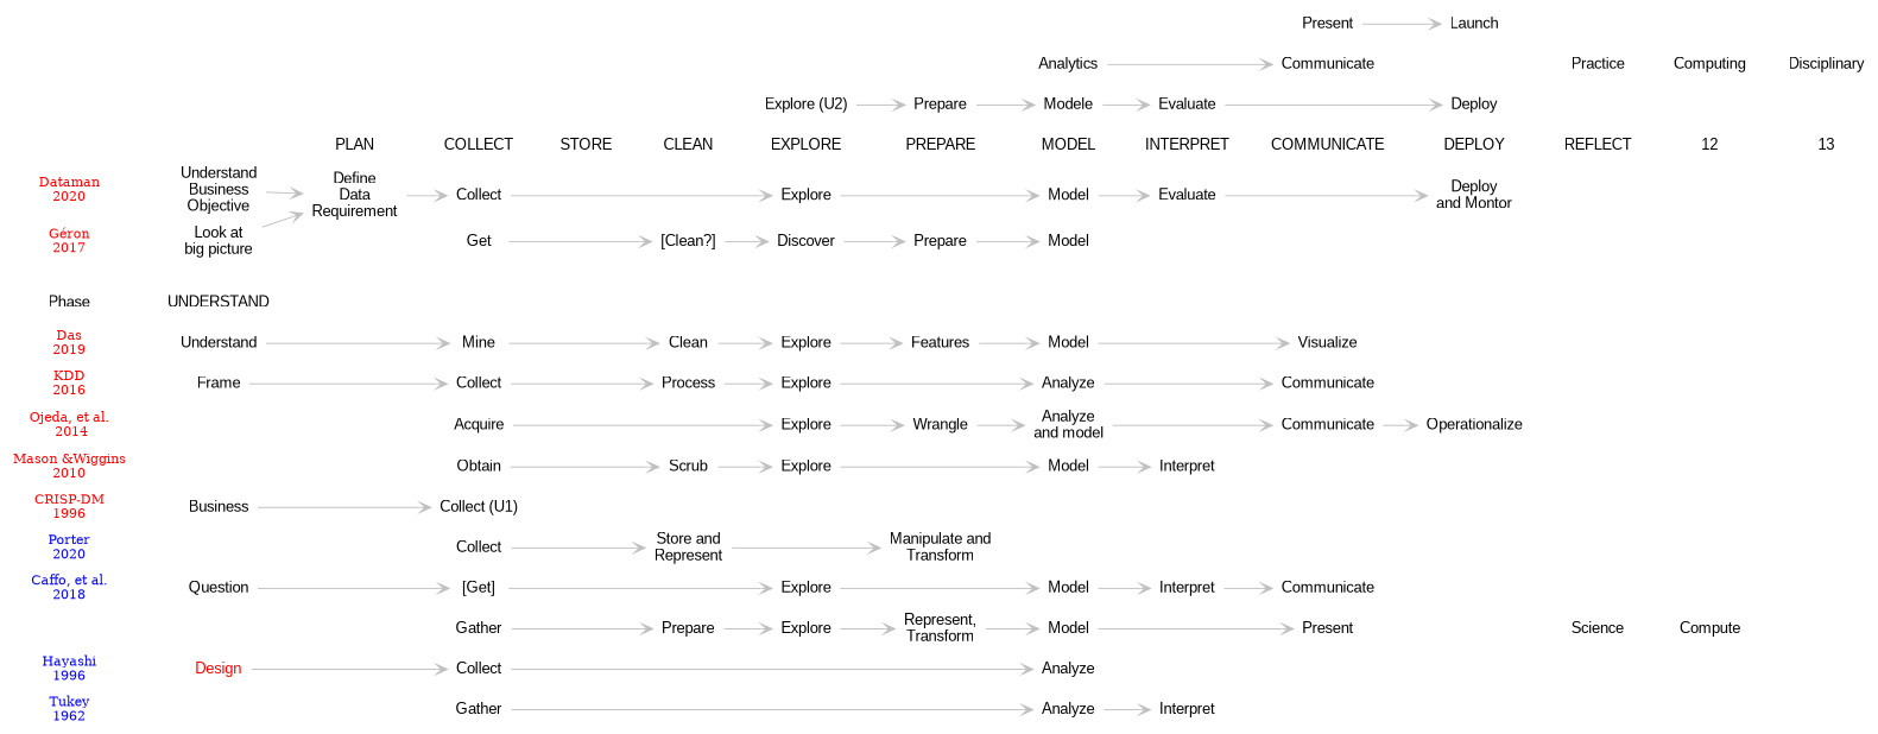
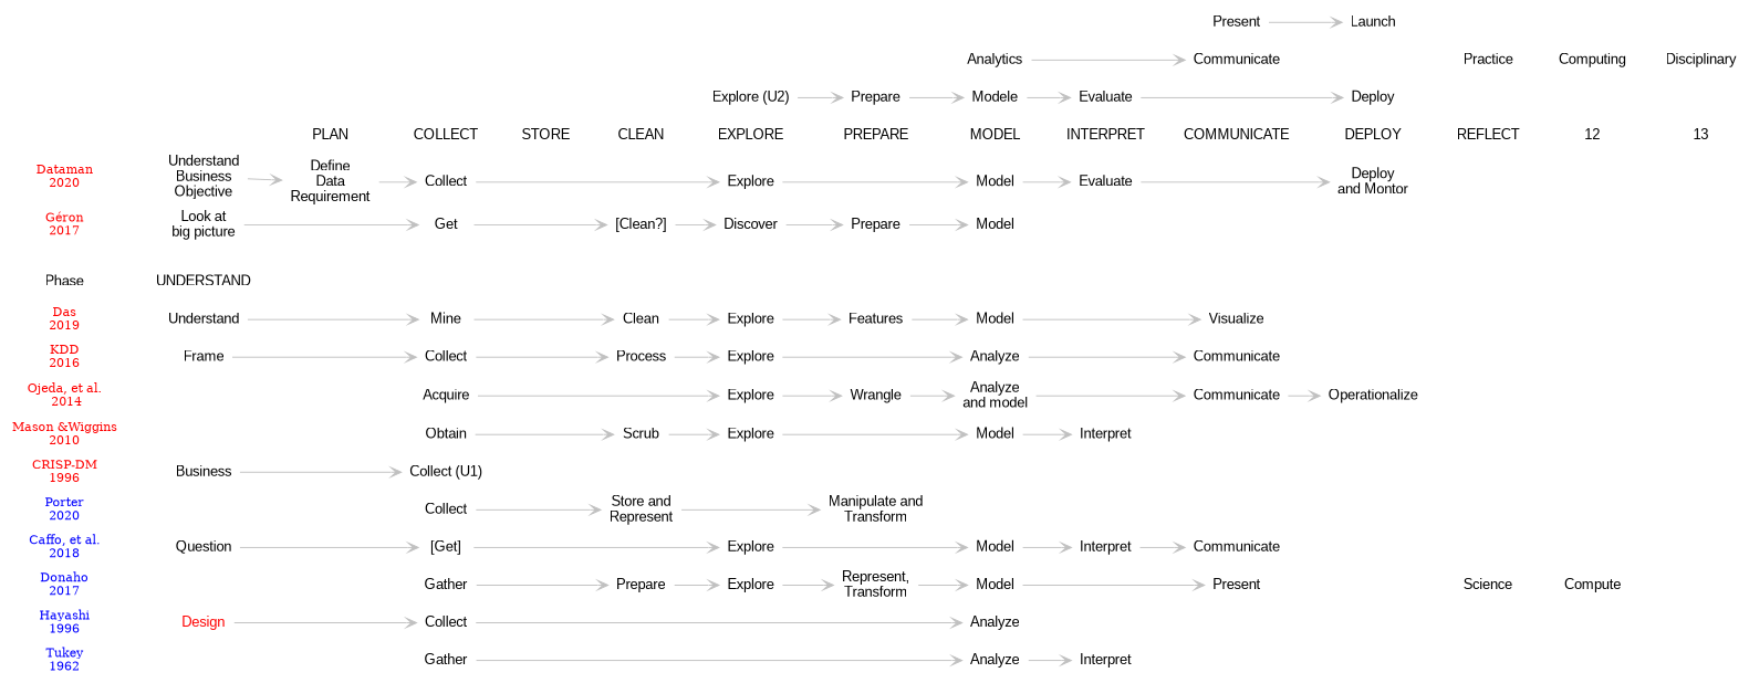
  digraph {
    nodesep=0
    rankdir=LR
    ranksep=.3
    node [fontcolor=black fontsize=14 shape=none fontname=arial]
    edge [arrowhead=vee color=gray]
    n1 [fontcolor=blue fontsize=12 label="Tukey\n1962" fontname=""]
    n2 [fontcolor=blue fontsize=12 label="Hayashi\n1996" fontname=""]
+   n3 [fontcolor=blue fontsize=12 label="Donaho\n2017" fontname=""]
    n4 [fontcolor=blue fontsize=12 label="Caffo, et al.\n2018" fontname=""]
    n5 [fontcolor=blue fontsize=12 label="Porter\n2020" fontname=""]
    n6 [fontcolor=red fontsize=12 label="CRISP-DM\n1996" fontname=""]
    n7 [fontcolor=red fontsize=12 label="Mason &Wiggins\n2010" fontname=""]
    n8 [fontcolor=red fontsize=12 label="Ojeda, et al.\n 2014" fontname=""]
    n9 [fontcolor=red fontsize=12 label="KDD\n2016" fontname=""]
    n10 [fontcolor=red fontsize=12 label="Das\n2019" fontname=""]
    n11 [label=Phase]
    n12 [fontcolor=red label=Design]
    n13 [label=Understand]
    n14 [label=Question]
    n15 [label=Business]
    n16 [label=Frame]
    n17 [label="Look at\nbig picture"]
    n18 [label="Understand\nBusiness\nObjective"]
    n19 [label=UNDERSTAND]
    n20 [label=Collect]
    n21 [label=Obtain]
    n22 [label=Gather]
    n23 [label=Gather]
    n24 [label=Mine]
    n25 [label="[Get]"]
    n26 [label=Collect]
    n27 [label="Collect (U1)"]
    n28 [label=Collect]
    n29 [label=Get]
    n30 [label=Acquire]
    n31 [label=Collect]
    n32 [label=COLLECT]
    n33 [label=STORE]
    n34 [label=Scrub]
    n35 [label=Prepare]
    n36 [label=Clean]
    n37 [label=Process]
    n38 [label="[Clean?]"]
    n39 [label=CLEAN]
    n40 [label=Explore]
    n41 [label=Explore]
    n42 [label=Explore]
    n43 [label="Explore (U2)"]
    n44 [label=Explore]
    n45 [label=Discover]
    n46 [label=Explore]
    n47 [label=Explore]
    n48 [label=EXPLORE]
    n49 [label=Features]
    n50 [label="Manipulate and\nTransform"]
    n51 [label=Prepare]
    n52 [label=Prepare]
    n53 [label=Wrangle]
    n54 [label=PREPARE]
    n55 [label=Analyze]
    n56 [label=Model]
    n57 [label=Analyze]
    n58 [label=Model]
    n59 [label=Model]
    n60 [label=Model]
    n61 [label=Analytics]
    n62 [label=Modele]
    n63 [label=Analyze]
    n64 [label=Model]
    n65 [label="Analyze\nand model"]
    n66 [label=Model]
    n67 [label=MODEL]
    n68 [label=Interpret]
    n69 [label=Interpret]
    n70 [label=Interpret]
    n71 [label=Evaluate]
    n72 [label=Evaluate]
    n73 [label=INTERPRET]
    n74 [label=Present]
    n75 [label=Visualize]
    n76 [label=Communicate]
    n77 [label=Communicate]
    n78 [label=Communicate]
    n79 [label=Present]
    n80 [label=Communicate]
    n81 [label=COMMUNICATE]
    n82 [label=Deploy]
    n83 [label=Launch]
    n84 [label=Operationalize]
    n85 [label="Deploy\nand Montor"]
    n86 [label=DEPLOY]
    n87 [label=Science]
    n88 [label=Practice]
    n89 [label=REFLECT]
    n90 [label=Compute]
    12
    n92 [label=Disciplinary]
    13
    n94 [label="Define\nData\nRequirement"]
    n95 [label="Store and\nRepresent"]
    n96 [label=Explore]
    n97 [label=Computing]
    n98 [fontcolor=red fontsize=12 label="Géron\n2017" fontname=""]
    n99 [fontcolor=red fontsize=12 label="Dataman\n2020" fontname=""]
    n100 [label="Represent,\nTransform"]
    n101 [label=PLAN]
    subgraph sub_1 {
      rank=same
      n1
      n2
+     n3
      n4
      n5
      n6
      n7
      n8
      n9
      n10
      n11
    }
    subgraph sub_2 {
      rank=same
      n12
      n13
      n14
      n15
      n16
      n17
      n18
      n19
    }
    subgraph sub_3 {
      rank=same
      n20
      n21
      n22
      n23
      n24
      n25
      n26
      n27
      n28
      n29
      n30
      n31
      n32
    }
    subgraph sub_4 {
      rank=same
      n33
    }
    subgraph sub_5 {
      rank=same
      n34
      n35
      n36
      n37
      n38
      n39
    }
    subgraph sub_6 {
      rank=same
      n40
      n41
      n42
      n43
      n44
      n45
      n46
      n47
      n48
    }
    subgraph sub_7 {
      rank=same
      n49
      n50
      n51
      n52
      n53
      n54
    }
    subgraph sub_8 {
      rank=same
      n55
      n56
      n57
      n58
      n59
      n60
      n61
      n62
      n63
      n64
      n65
      n66
      n67
    }
    subgraph sub_9 {
      rank=same
      n68
      n69
      n70
      n71
      n72
      n73
    }
    subgraph sub_10 {
      rank=same
      n74
      n75
      n76
      n77
      n78
      n79
      n80
      n81
    }
    subgraph sub_11 {
      rank=same
      n82
      n83
      n84
      n85
      n86
    }
    subgraph sub_12 {
      rank=same
      n87
      n88
      n89
    }
    subgraph sub_13 {
      rank=same
      n90
      12
    }
    subgraph sub_14 {
      rank=same
      n92
      13
    }
    n1 -> n22 [style=invis]
    n2 -> n12 [style=invis]
+   n3 -> n23 [style=invis]
    n4 -> n14 [style=invis]
    n5 -> n26 [style=invis]
    n6 -> n15 [style=invis]
    n7 -> n21 [style=invis]
    n8 -> n30 [style=invis]
    n9 -> n16 [style=invis]
    n10 -> n13 [style=invis]
    n11 -> n19 [style=invis]
    n12 -> n20
    n13 -> n24
    n14 -> n25
    n15 -> n27
    n16 -> n28
-   n17 -> n94
+   n17 -> n29
    n18 -> n94
    n19 -> n19 [style=invis]
    n20 -> n55
    n21 -> n34
    n22 -> n57
    n23 -> n35
    n24 -> n36
    n25 -> n42
    n26 -> n95
    n28 -> n37
    n29 -> n38
    n30 -> n46
    n31 -> n47
    n32 -> n33 [style=invis]
    n33 -> n39 [style=invis]
    n34 -> n40
    n35 -> n96
    n36 -> n41
    n37 -> n44
    n38 -> n45
    n39 -> n48 [style=invis]
    n40 -> n56
    n41 -> n49
    n42 -> n60
    n43 -> n51
    n44 -> n63
    n45 -> n52
    n46 -> n53
    n47 -> n66
    n48 -> n54 [style=invis]
    n49 -> n59
    n51 -> n62
    n52 -> n64
    n53 -> n65
    n54 -> n67 [style=invis]
    n56 -> n68
    n57 -> n69
    n58 -> n74
    n59 -> n75
    n60 -> n70
    n61 -> n77
    n62 -> n71
    n63 -> n78
    n65 -> n80
    n66 -> n72
    n67 -> n73 [style=invis]
    n70 -> n76
    n71 -> n82
    n72 -> n85
    n73 -> n81 [style=invis]
    n74 -> n87 [style=invis]
    n77 -> n88 [style=invis]
    n79 -> n83
    n80 -> n84
    n81 -> n86 [style=invis]
    n86 -> n89 [style=invis]
    n87 -> n90 [style=invis]
    n88 -> n97 [style=invis]
    n89 -> 12 [style=invis]
    12 -> 13 [style=invis]
    n94 -> n31
    n95 -> n50
    n96 -> n100
    n97 -> n92 [style=invis]
    n98 -> n17 [style=invis]
    n99 -> n18 [style=invis]
    n100 -> n58
    n101 -> n32 [style=invis]
  }
